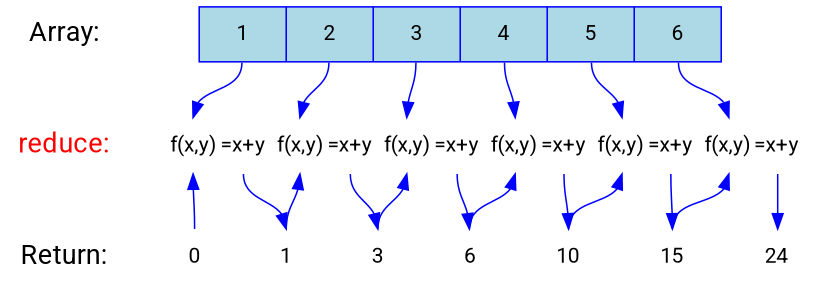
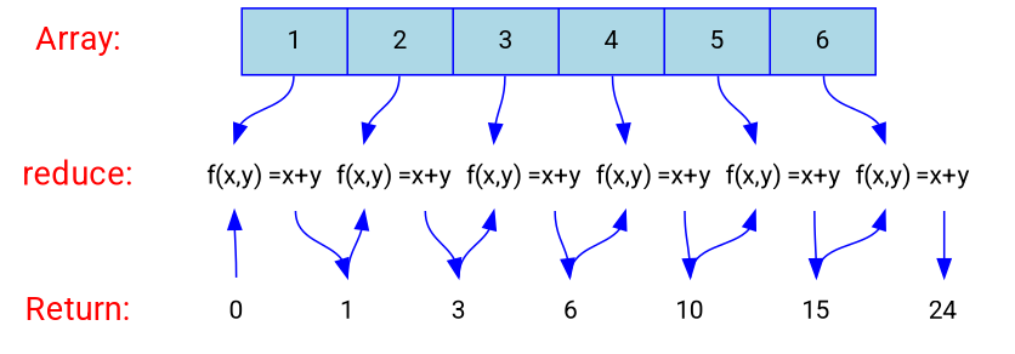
  digraph {
    fontname=Roboto
    node [fontcolor=red fontname=Roboto fontsize=18 shape=plaintext]
    edge [color=blue fontname=Roboto]
-   "Array:" [fontcolor=black]
+   "Array:"
    n2 [color=blue fillcolor=lightblue fixedsize=true fontcolor=black fontsize=14 label="<v0> 1 | <v1> 2 | <v2> 3 | <v3> 4 | <v4> 5 | <v5> 6" shape=record style=filled width=4.75]
    "reduce:"
    n4 [color=white fixedsize=true fontcolor=black fontsize=14 label="<f0> f(x,y) | <f1> =x+y |   | <f2> f(x,y) | <f3> =x+y |   | <f4> f(x,y) | <f5> =x+y |   | <f6> f(x,y) | <f7> =x+y |   | <f8> f(x,y) | <f9> =x+y |   | <f10> f(x,y) | <f11> =x+y" shape=record width=5.75]
-   "Return:" [fontcolor=black]
+   "Return:"
    n6 [color=white fixedsize=true fontcolor=black fontsize=14 label="<r6> 0 | <r0> 1 | <r1> 3 | <r2> 6 | <r3> 10 | <r4> 15 | <r5> 24" shape=record width=6.2]
    subgraph sub_1 {
      rank=same
      "Array:"
      n2
    }
    subgraph sub_2 {
      rank=same
      "reduce:"
      n4
    }
    subgraph sub_3 {
      rank=same
      "Return:"
      n6
    }
    "Array:" -> "reduce:" [color=white]
    n2 -> n4 [headport=f0 tailport=v0]
    n2 -> n4 [headport=f2 tailport=v1]
    n2 -> n4 [headport=f4 tailport=v2]
    n2 -> n4 [headport=f6 tailport=v3]
    n2 -> n4 [headport=f8 tailport=v4]
    n2 -> n4 [headport=f10 tailport=v5]
    "reduce:" -> "Return:" [color=white]
    n4 -> n6 [headport=r0 tailport=f1]
    n4 -> n6 [headport=r1 tailport=f3]
    n4 -> n6 [headport=r2 tailport=f5]
    n4 -> n6 [headport=r3 tailport=f7]
    n4 -> n6 [headport=r4 tailport=f9]
    n4 -> n6 [headport=r5 tailport=f11]
    n6 -> n4 [headport=f0 tailport=r6]
    n6 -> n4 [headport=f2 tailport=r0]
    n6 -> n4 [headport=f4 tailport=r1]
    n6 -> n4 [headport=f6 tailport=r2]
    n6 -> n4 [headport=f8 tailport=r3]
    n6 -> n4 [headport=f10 tailport=r4]
  }
